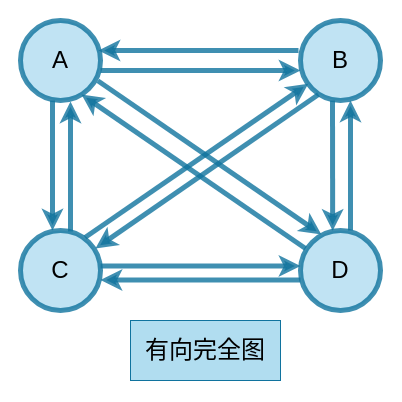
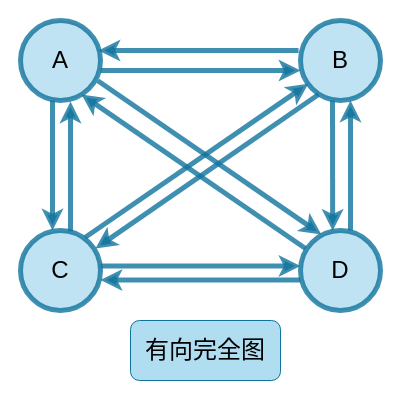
  <mxCell id="0" />
  <mxCell id="1" parent="0" />
  <mxCell id="2" value="&lt;font style=&quot;font-size: 24px;&quot;&gt;A&lt;/font&gt;" style="ellipse;whiteSpace=wrap;html=1;aspect=fixed;strokeWidth=5;strokeColor=#10739e;shadow=0;opacity=80;snapToPoint=1;fixDash=0;metaEdit=0;backgroundOutline=0;fillColor=#b1ddf0;" parent="1" vertex="1"><mxGeometry x="20" y="20" width="80" height="80" as="geometry" /></mxCell>
  <mxCell id="3" value="&lt;font style=&quot;font-size: 24px;&quot;&gt;D&lt;/font&gt;" style="ellipse;whiteSpace=wrap;html=1;aspect=fixed;strokeWidth=5;strokeColor=#10739e;shadow=0;opacity=80;snapToPoint=1;fixDash=0;metaEdit=0;backgroundOutline=0;fillColor=#b1ddf0;" parent="1" vertex="1"><mxGeometry x="300" y="230" width="80" height="80" as="geometry" /></mxCell>
  <mxCell id="4" value="&lt;font style=&quot;font-size: 24px;&quot;&gt;C&lt;/font&gt;" style="ellipse;whiteSpace=wrap;html=1;aspect=fixed;strokeWidth=5;strokeColor=#10739e;shadow=0;opacity=80;snapToPoint=1;fixDash=0;metaEdit=0;backgroundOutline=0;fillColor=#b1ddf0;" parent="1" vertex="1"><mxGeometry x="20" y="230" width="80" height="80" as="geometry" /></mxCell>
  <mxCell id="5" value="&lt;font style=&quot;font-size: 24px;&quot;&gt;B&lt;/font&gt;" style="ellipse;whiteSpace=wrap;html=1;aspect=fixed;strokeWidth=5;strokeColor=#10739e;shadow=0;opacity=80;snapToPoint=1;fixDash=0;metaEdit=0;backgroundOutline=0;fillColor=#b1ddf0;" parent="1" vertex="1"><mxGeometry x="300" y="20" width="80" height="80" as="geometry" /></mxCell>
  <mxCell id="6" value="" style="endArrow=none;html=1;rounded=0;exitX=1;exitY=0.5;exitDx=0;exitDy=0;entryX=0;entryY=0.5;entryDx=0;entryDy=0;strokeWidth=5;strokeColor=#10739e;shadow=0;opacity=80;snapToPoint=1;fixDash=0;metaEdit=0;backgroundOutline=0;endFill=0;startArrow=classic;startFill=1;fillColor=#b1ddf0;" parent="1" edge="1"><mxGeometry width="50" height="50" relative="1" as="geometry"><mxPoint x="98" y="50" as="sourcePoint" /><mxPoint x="298" y="50" as="targetPoint" /><Array as="points"><mxPoint x="158" y="50" /></Array></mxGeometry></mxCell>
  <mxCell id="7" value="" style="endArrow=classic;html=1;rounded=0;exitX=0.5;exitY=1;exitDx=0;exitDy=0;strokeWidth=5;strokeColor=#10739e;shadow=0;opacity=80;snapToPoint=1;fixDash=0;metaEdit=0;backgroundOutline=0;endFill=1;fillColor=#b1ddf0;" parent="1" edge="1"><mxGeometry width="50" height="50" relative="1" as="geometry"><mxPoint x="332" y="100" as="sourcePoint" /><mxPoint x="332.167" y="230.333" as="targetPoint" /></mxGeometry></mxCell>
  <mxCell id="8" value="" style="endArrow=classic;html=1;rounded=0;exitX=0.5;exitY=1;exitDx=0;exitDy=0;entryX=0.5;entryY=0;entryDx=0;entryDy=0;strokeWidth=5;strokeColor=#10739e;shadow=0;opacity=80;snapToPoint=1;fixDash=0;metaEdit=0;backgroundOutline=0;endFill=1;fillColor=#b1ddf0;" parent="1" edge="1"><mxGeometry width="50" height="50" relative="1" as="geometry"><mxPoint x="52" y="100" as="sourcePoint" /><mxPoint x="52" y="230" as="targetPoint" /></mxGeometry></mxCell>
  <mxCell id="9" value="" style="endArrow=classic;html=1;rounded=0;entryX=0;entryY=1;entryDx=0;entryDy=0;strokeWidth=5;strokeColor=#10739e;shadow=0;opacity=80;snapToPoint=1;fixDash=0;metaEdit=0;backgroundOutline=0;endFill=1;fillColor=#b1ddf0;" parent="1" edge="1"><mxGeometry width="50" height="50" relative="1" as="geometry"><mxPoint x="84.5" y="237" as="sourcePoint" /><mxPoint x="307.716" y="83.284" as="targetPoint" /></mxGeometry></mxCell>
  <mxCell id="10" value="" style="endArrow=classic;html=1;rounded=0;exitX=1;exitY=1;exitDx=0;exitDy=0;strokeWidth=5;strokeColor=#10739e;shadow=0;opacity=80;snapToPoint=1;fixDash=0;metaEdit=0;backgroundOutline=0;endFill=1;fillColor=#b1ddf0;" parent="1" edge="1"><mxGeometry width="50" height="50" relative="1" as="geometry"><mxPoint x="97.284" y="80.284" as="sourcePoint" /><mxPoint x="320.833" y="234" as="targetPoint" /></mxGeometry></mxCell>
  <mxCell id="11" value="" style="endArrow=classic;html=1;rounded=0;exitX=1;exitY=0.5;exitDx=0;exitDy=0;entryX=0;entryY=0.5;entryDx=0;entryDy=0;strokeWidth=5;strokeColor=#10739e;shadow=0;opacity=80;snapToPoint=1;fixDash=0;metaEdit=0;backgroundOutline=0;endFill=1;fillColor=#b1ddf0;" parent="1" edge="1"><mxGeometry width="50" height="50" relative="1" as="geometry"><mxPoint x="100" y="265.5" as="sourcePoint" /><mxPoint x="300" y="265.5" as="targetPoint" /></mxGeometry></mxCell>
  <mxCell id="12" value="" style="endArrow=classic;html=1;rounded=0;exitX=1;exitY=0.5;exitDx=0;exitDy=0;entryX=0;entryY=0.5;entryDx=0;entryDy=0;strokeWidth=5;strokeColor=#10739e;shadow=0;opacity=80;snapToPoint=1;fixDash=0;metaEdit=0;backgroundOutline=0;endFill=1;edgeStyle=orthogonalEdgeStyle;curved=1;fillColor=#b1ddf0;" parent="1" edge="1"><mxGeometry width="50" height="50" relative="1" as="geometry"><mxPoint x="100" y="70" as="sourcePoint" /><mxPoint x="300" y="70" as="targetPoint" /><Array as="points"><mxPoint x="200" y="70.42" /><mxPoint x="200" y="70.42" /></Array></mxGeometry></mxCell>
  <mxCell id="13" value="" style="endArrow=none;html=1;rounded=0;exitX=0.5;exitY=1;exitDx=0;exitDy=0;entryX=0.5;entryY=0;entryDx=0;entryDy=0;strokeWidth=5;strokeColor=#10739e;shadow=0;opacity=80;snapToPoint=1;fixDash=0;metaEdit=0;backgroundOutline=0;endFill=0;startArrow=classic;startFill=1;fillColor=#b1ddf0;" parent="1" edge="1"><mxGeometry width="50" height="50" relative="1" as="geometry"><mxPoint x="70" y="101" as="sourcePoint" /><mxPoint x="70" y="231" as="targetPoint" /></mxGeometry></mxCell>
  <mxCell id="14" value="" style="endArrow=none;html=1;rounded=0;exitX=0.5;exitY=1;exitDx=0;exitDy=0;strokeWidth=5;strokeColor=#10739e;shadow=0;opacity=80;snapToPoint=1;fixDash=0;metaEdit=0;backgroundOutline=0;endFill=0;startArrow=classic;startFill=1;fillColor=#b1ddf0;" parent="1" edge="1"><mxGeometry width="50" height="50" relative="1" as="geometry"><mxPoint x="350" y="100" as="sourcePoint" /><mxPoint x="350" y="230" as="targetPoint" /></mxGeometry></mxCell>
  <mxCell id="15" value="" style="endArrow=none;html=1;rounded=0;exitX=1;exitY=1;exitDx=0;exitDy=0;strokeWidth=5;strokeColor=#10739e;shadow=0;opacity=80;snapToPoint=1;fixDash=0;metaEdit=0;backgroundOutline=0;endFill=0;startArrow=classic;startFill=1;fillColor=#b1ddf0;" parent="1" edge="1"><mxGeometry width="50" height="50" relative="1" as="geometry"><mxPoint x="81" y="94" as="sourcePoint" /><mxPoint x="305" y="248" as="targetPoint" /></mxGeometry></mxCell>
  <mxCell id="16" value="" style="endArrow=none;html=1;rounded=0;entryX=0;entryY=1;entryDx=0;entryDy=0;strokeWidth=5;strokeColor=#10739e;shadow=0;opacity=80;snapToPoint=1;fixDash=0;metaEdit=0;backgroundOutline=0;endFill=0;startArrow=classic;startFill=1;fillColor=#b1ddf0;" parent="1" edge="1"><mxGeometry width="50" height="50" relative="1" as="geometry"><mxPoint x="95" y="248" as="sourcePoint" /><mxPoint x="318" y="94" as="targetPoint" /></mxGeometry></mxCell>
  <mxCell id="17" value="" style="endArrow=none;html=1;rounded=0;exitX=1;exitY=0.5;exitDx=0;exitDy=0;entryX=0;entryY=0.5;entryDx=0;entryDy=0;strokeWidth=5;strokeColor=#10739e;shadow=0;opacity=80;snapToPoint=1;fixDash=0;metaEdit=0;backgroundOutline=0;endFill=0;startArrow=classic;startFill=1;fillColor=#b1ddf0;" parent="1" edge="1"><mxGeometry width="50" height="50" relative="1" as="geometry"><mxPoint x="100" y="279.5" as="sourcePoint" /><mxPoint x="300" y="279.5" as="targetPoint" /></mxGeometry></mxCell>
- <mxCell id="18" value="&lt;font style=&quot;font-size: 24px;&quot;&gt;有向完全图&lt;/font&gt;" style="rounded=0;whiteSpace=wrap;html=1;fillColor=#b1ddf0;strokeColor=#10739e;" vertex="1" parent="1"><mxGeometry x="130" y="320" width="150" height="60" as="geometry" /></mxCell>
+ <mxCell id="18" value="&lt;font style=&quot;font-size: 24px;&quot;&gt;有向完全图&lt;/font&gt;" style="whiteSpace=wrap;html=1;fillColor=#b1ddf0;strokeColor=#10739e;rounded=1;" vertex="1" parent="1"><mxGeometry x="130" y="320" width="150" height="60" as="geometry" /></mxCell>
